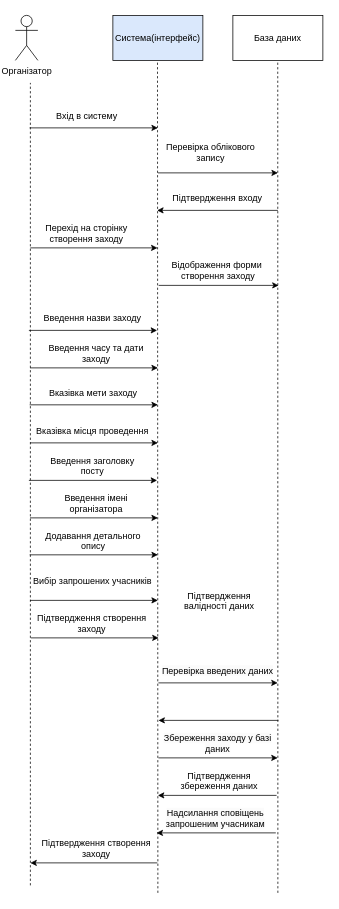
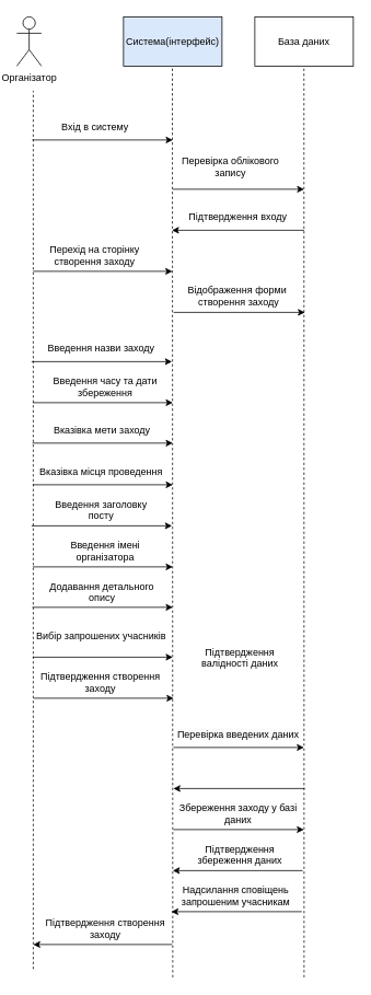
  <mxCell id="0" />
  <mxCell id="1" parent="0" />
  <mxCell id="2" value="Організатор" style="shape=umlActor;verticalLabelPosition=bottom;verticalAlign=top;html=1;outlineConnect=0;" vertex="1" parent="1"><mxGeometry x="20" y="20" width="30" height="60" as="geometry" /></mxCell>
  <mxCell id="3" value="" style="endArrow=none;dashed=1;html=1;rounded=0;" edge="1" parent="1"><mxGeometry width="50" height="50" relative="1" as="geometry"><mxPoint x="40" y="1180" as="sourcePoint" /><mxPoint x="40" y="110" as="targetPoint" /></mxGeometry></mxCell>
  <mxCell id="4" value="Система(інтерфейс)" style="rounded=0;whiteSpace=wrap;html=1;fillColor=#dae8fc;" vertex="1" parent="1"><mxGeometry x="150" y="20" width="120" height="60" as="geometry" /></mxCell>
  <mxCell id="5" value="" style="endArrow=none;dashed=1;html=1;rounded=0;" edge="1" parent="1"><mxGeometry width="50" height="50" relative="1" as="geometry"><mxPoint x="210" y="1190" as="sourcePoint" /><mxPoint x="209.5" y="80" as="targetPoint" /></mxGeometry></mxCell>
  <mxCell id="6" value="" style="endArrow=classic;html=1;rounded=0;" edge="1" parent="1"><mxGeometry width="50" height="50" relative="1" as="geometry"><mxPoint x="39" y="170" as="sourcePoint" /><mxPoint x="210" y="170" as="targetPoint" /></mxGeometry></mxCell>
  <mxCell id="7" value="База даних" style="rounded=0;whiteSpace=wrap;html=1;" vertex="1" parent="1"><mxGeometry x="310" y="20" width="120" height="60" as="geometry" /></mxCell>
  <mxCell id="8" value="" style="endArrow=none;dashed=1;html=1;rounded=0;entryX=0.528;entryY=1.01;entryDx=0;entryDy=0;entryPerimeter=0;" edge="1" parent="1"><mxGeometry width="50" height="50" relative="1" as="geometry"><mxPoint x="370" y="1190" as="sourcePoint" /><mxPoint x="369.83" y="80" as="targetPoint" /></mxGeometry></mxCell>
  <mxCell id="9" value="Вхід в систему" style="text;html=1;align=center;verticalAlign=middle;resizable=0;points=[];autosize=1;strokeColor=none;fillColor=none;" vertex="1" parent="1"><mxGeometry x="65" y="142" width="100" height="26" as="geometry" /></mxCell>
  <mxCell id="10" value="" style="endArrow=classic;html=1;rounded=0;" edge="1" parent="1"><mxGeometry width="50" height="50" relative="1" as="geometry"><mxPoint x="211" y="380" as="sourcePoint" /><mxPoint x="371" y="380" as="targetPoint" /></mxGeometry></mxCell>
  <mxCell id="11" value="Відображення форми&amp;nbsp;&lt;div&gt;створення заходу&lt;/div&gt;" style="text;html=1;align=center;verticalAlign=middle;resizable=0;points=[];autosize=1;strokeColor=none;fillColor=none;" vertex="1" parent="1"><mxGeometry x="214.5" y="340" width="150" height="40" as="geometry" /></mxCell>
  <mxCell id="12" value="" style="endArrow=classic;html=1;rounded=0;" edge="1" parent="1"><mxGeometry width="50" height="50" relative="1" as="geometry"><mxPoint x="370" y="280" as="sourcePoint" /><mxPoint x="209" y="280" as="targetPoint" /></mxGeometry></mxCell>
  <mxCell id="13" value="Перевірка облікового запису" style="text;whiteSpace=wrap;html=1;align=center;" vertex="1" parent="1"><mxGeometry x="211" y="182" width="139" height="40" as="geometry" /></mxCell>
  <mxCell id="14" value="" style="endArrow=classic;html=1;rounded=0;" edge="1" parent="1"><mxGeometry width="50" height="50" relative="1" as="geometry"><mxPoint x="210.75" y="910" as="sourcePoint" /><mxPoint x="369.75" y="910" as="targetPoint" /></mxGeometry></mxCell>
  <mxCell id="15" value="" style="endArrow=classic;html=1;rounded=0;" edge="1" parent="1"><mxGeometry width="50" height="50" relative="1" as="geometry"><mxPoint x="210" y="230" as="sourcePoint" /><mxPoint x="370" y="230" as="targetPoint" /></mxGeometry></mxCell>
  <mxCell id="16" value="Підтвердження входу" style="text;whiteSpace=wrap;html=1;align=center;" vertex="1" parent="1"><mxGeometry x="213" y="250" width="153" height="30" as="geometry" /></mxCell>
  <mxCell id="17" value="Перехід на сторінку створення заходу" style="text;whiteSpace=wrap;html=1;align=center;" vertex="1" parent="1"><mxGeometry x="44.5" y="290" width="140" height="40" as="geometry" /></mxCell>
  <mxCell id="18" value="" style="endArrow=classic;html=1;rounded=0;" edge="1" parent="1"><mxGeometry width="50" height="50" relative="1" as="geometry"><mxPoint x="40" y="330" as="sourcePoint" /><mxPoint x="209.5" y="330" as="targetPoint" /></mxGeometry></mxCell>
  <mxCell id="19" value="" style="endArrow=classic;html=1;rounded=0;" edge="1" parent="1"><mxGeometry width="50" height="50" relative="1" as="geometry"><mxPoint x="38" y="440" as="sourcePoint" /><mxPoint x="209" y="440" as="targetPoint" /></mxGeometry></mxCell>
- <mxCell id="20" value="Введення часу та дати заходу" style="text;whiteSpace=wrap;html=1;align=center;" vertex="1" parent="1"><mxGeometry x="52.5" y="450" width="150" height="40" as="geometry" /></mxCell>
+ <mxCell id="20" value="Введення часу та дати збереження" style="text;whiteSpace=wrap;html=1;align=center;" vertex="1" parent="1"><mxGeometry x="52.5" y="450" width="150" height="40" as="geometry" /></mxCell>
  <mxCell id="21" value="" style="endArrow=classic;html=1;rounded=0;" edge="1" parent="1"><mxGeometry width="50" height="50" relative="1" as="geometry"><mxPoint x="39.5" y="490" as="sourcePoint" /><mxPoint x="210" y="490" as="targetPoint" /></mxGeometry></mxCell>
  <mxCell id="22" value="&lt;span style=&quot;color: rgb(0, 0, 0); font-family: Helvetica; font-size: 12px; font-style: normal; font-variant-ligatures: normal; font-variant-caps: normal; font-weight: 400; letter-spacing: normal; orphans: 2; text-indent: 0px; text-transform: none; widows: 2; word-spacing: 0px; -webkit-text-stroke-width: 0px; white-space: normal; background-color: rgb(251, 251, 251); text-decoration-thickness: initial; text-decoration-style: initial; text-decoration-color: initial; float: none; display: inline !important;&quot;&gt;Перевірка введених даних&lt;/span&gt;" style="text;whiteSpace=wrap;html=1;align=center;" vertex="1" parent="1"><mxGeometry x="212.25" y="880" width="156" height="30" as="geometry" /></mxCell>
  <mxCell id="23" value="Підтвердження валідності даних" style="text;whiteSpace=wrap;html=1;align=center;" vertex="1" parent="1"><mxGeometry x="227.25" y="780" width="130" height="40" as="geometry" /></mxCell>
  <mxCell id="24" value="" style="endArrow=classic;html=1;rounded=0;" edge="1" parent="1"><mxGeometry width="50" height="50" relative="1" as="geometry"><mxPoint x="370.75" y="960" as="sourcePoint" /><mxPoint x="210.75" y="960" as="targetPoint" /></mxGeometry></mxCell>
  <mxCell id="25" value="Введення назви заходу" style="text;whiteSpace=wrap;html=1;align=center;" vertex="1" parent="1"><mxGeometry x="52.5" y="410" width="140" height="30" as="geometry" /></mxCell>
  <mxCell id="26" value="Вказівка мети заходу" style="text;whiteSpace=wrap;html=1;align=center;" vertex="1" parent="1"><mxGeometry x="49" y="510" width="150" height="30" as="geometry" /></mxCell>
  <mxCell id="27" value="" style="endArrow=classic;html=1;rounded=0;" edge="1" parent="1"><mxGeometry width="50" height="50" relative="1" as="geometry"><mxPoint x="39" y="539.29" as="sourcePoint" /><mxPoint x="210" y="539.29" as="targetPoint" /></mxGeometry></mxCell>
  <mxCell id="28" value="" style="endArrow=classic;html=1;rounded=0;" edge="1" parent="1"><mxGeometry width="50" height="50" relative="1" as="geometry"><mxPoint x="39.5" y="590" as="sourcePoint" /><mxPoint x="210" y="590" as="targetPoint" /></mxGeometry></mxCell>
  <mxCell id="29" value="Вказівка місця проведення" style="text;whiteSpace=wrap;html=1;align=center;" vertex="1" parent="1"><mxGeometry x="41.75" y="560" width="161.5" height="30" as="geometry" /></mxCell>
  <mxCell id="30" value="" style="endArrow=classic;html=1;rounded=0;" edge="1" parent="1"><mxGeometry width="50" height="50" relative="1" as="geometry"><mxPoint x="210.75" y="1010" as="sourcePoint" /><mxPoint x="369.75" y="1010" as="targetPoint" /></mxGeometry></mxCell>
  <mxCell id="31" value="&lt;span style=&quot;color: rgb(0, 0, 0); font-family: Helvetica; font-size: 12px; font-style: normal; font-variant-ligatures: normal; font-variant-caps: normal; font-weight: 400; letter-spacing: normal; orphans: 2; text-indent: 0px; text-transform: none; widows: 2; word-spacing: 0px; -webkit-text-stroke-width: 0px; white-space: normal; background-color: rgb(251, 251, 251); text-decoration-thickness: initial; text-decoration-style: initial; text-decoration-color: initial; float: none; display: inline !important;&quot;&gt;Збереження заходу у базі даних&lt;/span&gt;" style="text;whiteSpace=wrap;html=1;align=center;" vertex="1" parent="1"><mxGeometry x="212.25" y="970" width="156" height="40" as="geometry" /></mxCell>
  <mxCell id="32" value="Підтвердження збереження даних" style="text;whiteSpace=wrap;html=1;align=center;" vertex="1" parent="1"><mxGeometry x="227.25" y="1020" width="130" height="40" as="geometry" /></mxCell>
  <mxCell id="33" value="" style="endArrow=classic;html=1;rounded=0;" edge="1" parent="1"><mxGeometry width="50" height="50" relative="1" as="geometry"><mxPoint x="368.25" y="1060" as="sourcePoint" /><mxPoint x="210" y="1060" as="targetPoint" /></mxGeometry></mxCell>
  <mxCell id="34" value="" style="endArrow=classic;html=1;rounded=0;" edge="1" parent="1"><mxGeometry width="50" height="50" relative="1" as="geometry"><mxPoint x="367.25" y="1110" as="sourcePoint" /><mxPoint x="208.25" y="1110" as="targetPoint" /></mxGeometry></mxCell>
  <mxCell id="35" value="&lt;span style=&quot;color: rgb(0, 0, 0); font-family: Helvetica; font-size: 12px; font-style: normal; font-variant-ligatures: normal; font-variant-caps: normal; font-weight: 400; letter-spacing: normal; orphans: 2; text-indent: 0px; text-transform: none; widows: 2; word-spacing: 0px; -webkit-text-stroke-width: 0px; white-space: normal; background-color: rgb(251, 251, 251); text-decoration-thickness: initial; text-decoration-style: initial; text-decoration-color: initial; float: none; display: inline !important;&quot;&gt;Надсилання сповіщень запрошеним учасникам&lt;/span&gt;" style="text;whiteSpace=wrap;html=1;align=center;" vertex="1" parent="1"><mxGeometry x="208.5" y="1070" width="156" height="40" as="geometry" /></mxCell>
  <mxCell id="36" value="" style="endArrow=classic;html=1;rounded=0;" edge="1" parent="1"><mxGeometry width="50" height="50" relative="1" as="geometry"><mxPoint x="38" y="640" as="sourcePoint" /><mxPoint x="209" y="640" as="targetPoint" /></mxGeometry></mxCell>
  <mxCell id="37" value="Введення імені організатора" style="text;whiteSpace=wrap;html=1;align=center;" vertex="1" parent="1"><mxGeometry x="52.5" y="650" width="150" height="40" as="geometry" /></mxCell>
  <mxCell id="38" value="" style="endArrow=classic;html=1;rounded=0;" edge="1" parent="1"><mxGeometry width="50" height="50" relative="1" as="geometry"><mxPoint x="39.5" y="690" as="sourcePoint" /><mxPoint x="210" y="690" as="targetPoint" /></mxGeometry></mxCell>
  <mxCell id="39" value="Введення заголовку посту" style="text;whiteSpace=wrap;html=1;align=center;" vertex="1" parent="1"><mxGeometry x="52.5" y="600" width="140" height="40" as="geometry" /></mxCell>
  <mxCell id="40" value="Додавання детального опису" style="text;whiteSpace=wrap;html=1;align=center;" vertex="1" parent="1"><mxGeometry x="49" y="700" width="150" height="40" as="geometry" /></mxCell>
  <mxCell id="41" value="" style="endArrow=classic;html=1;rounded=0;" edge="1" parent="1"><mxGeometry width="50" height="50" relative="1" as="geometry"><mxPoint x="39" y="739.29" as="sourcePoint" /><mxPoint x="210" y="739.29" as="targetPoint" /></mxGeometry></mxCell>
  <mxCell id="42" value="" style="endArrow=classic;html=1;rounded=0;" edge="1" parent="1"><mxGeometry width="50" height="50" relative="1" as="geometry"><mxPoint x="39.5" y="800" as="sourcePoint" /><mxPoint x="210" y="800" as="targetPoint" /></mxGeometry></mxCell>
  <mxCell id="43" value="Вибір запрошених учасників" style="text;whiteSpace=wrap;html=1;align=center;" vertex="1" parent="1"><mxGeometry x="41.75" y="760" width="161.5" height="30" as="geometry" /></mxCell>
  <mxCell id="44" value="" style="endArrow=classic;html=1;rounded=0;" edge="1" parent="1"><mxGeometry width="50" height="50" relative="1" as="geometry"><mxPoint x="40.5" y="850" as="sourcePoint" /><mxPoint x="211" y="850" as="targetPoint" /></mxGeometry></mxCell>
  <mxCell id="45" value="Підтвердження створення заходу" style="text;whiteSpace=wrap;html=1;align=center;" vertex="1" parent="1"><mxGeometry x="41" y="810" width="161.5" height="40" as="geometry" /></mxCell>
  <mxCell id="46" value="" style="endArrow=classic;html=1;rounded=0;" edge="1" parent="1"><mxGeometry width="50" height="50" relative="1" as="geometry"><mxPoint x="209.25" y="1150" as="sourcePoint" /><mxPoint x="40" y="1150" as="targetPoint" /></mxGeometry></mxCell>
  <mxCell id="47" value="Підтвердження створення заходу" style="text;whiteSpace=wrap;html=1;align=center;" vertex="1" parent="1"><mxGeometry x="46.75" y="1110" width="161.5" height="40" as="geometry" /></mxCell>
